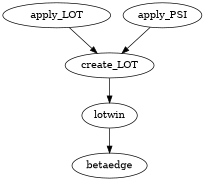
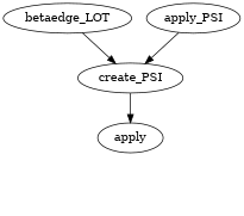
  digraph {
-   apply_LOT
-   create_LOT
-   lotwin
-   betaedge
+   apply_LOT [label=betaedge_LOT]
+   create_LOT [label=create_PSI]
+   lotwin [label=apply]
    n5 [label=apply_PSI]
    apply_LOT -> create_LOT
    create_LOT -> lotwin
-   lotwin -> betaedge
    n5 -> create_LOT
  }
